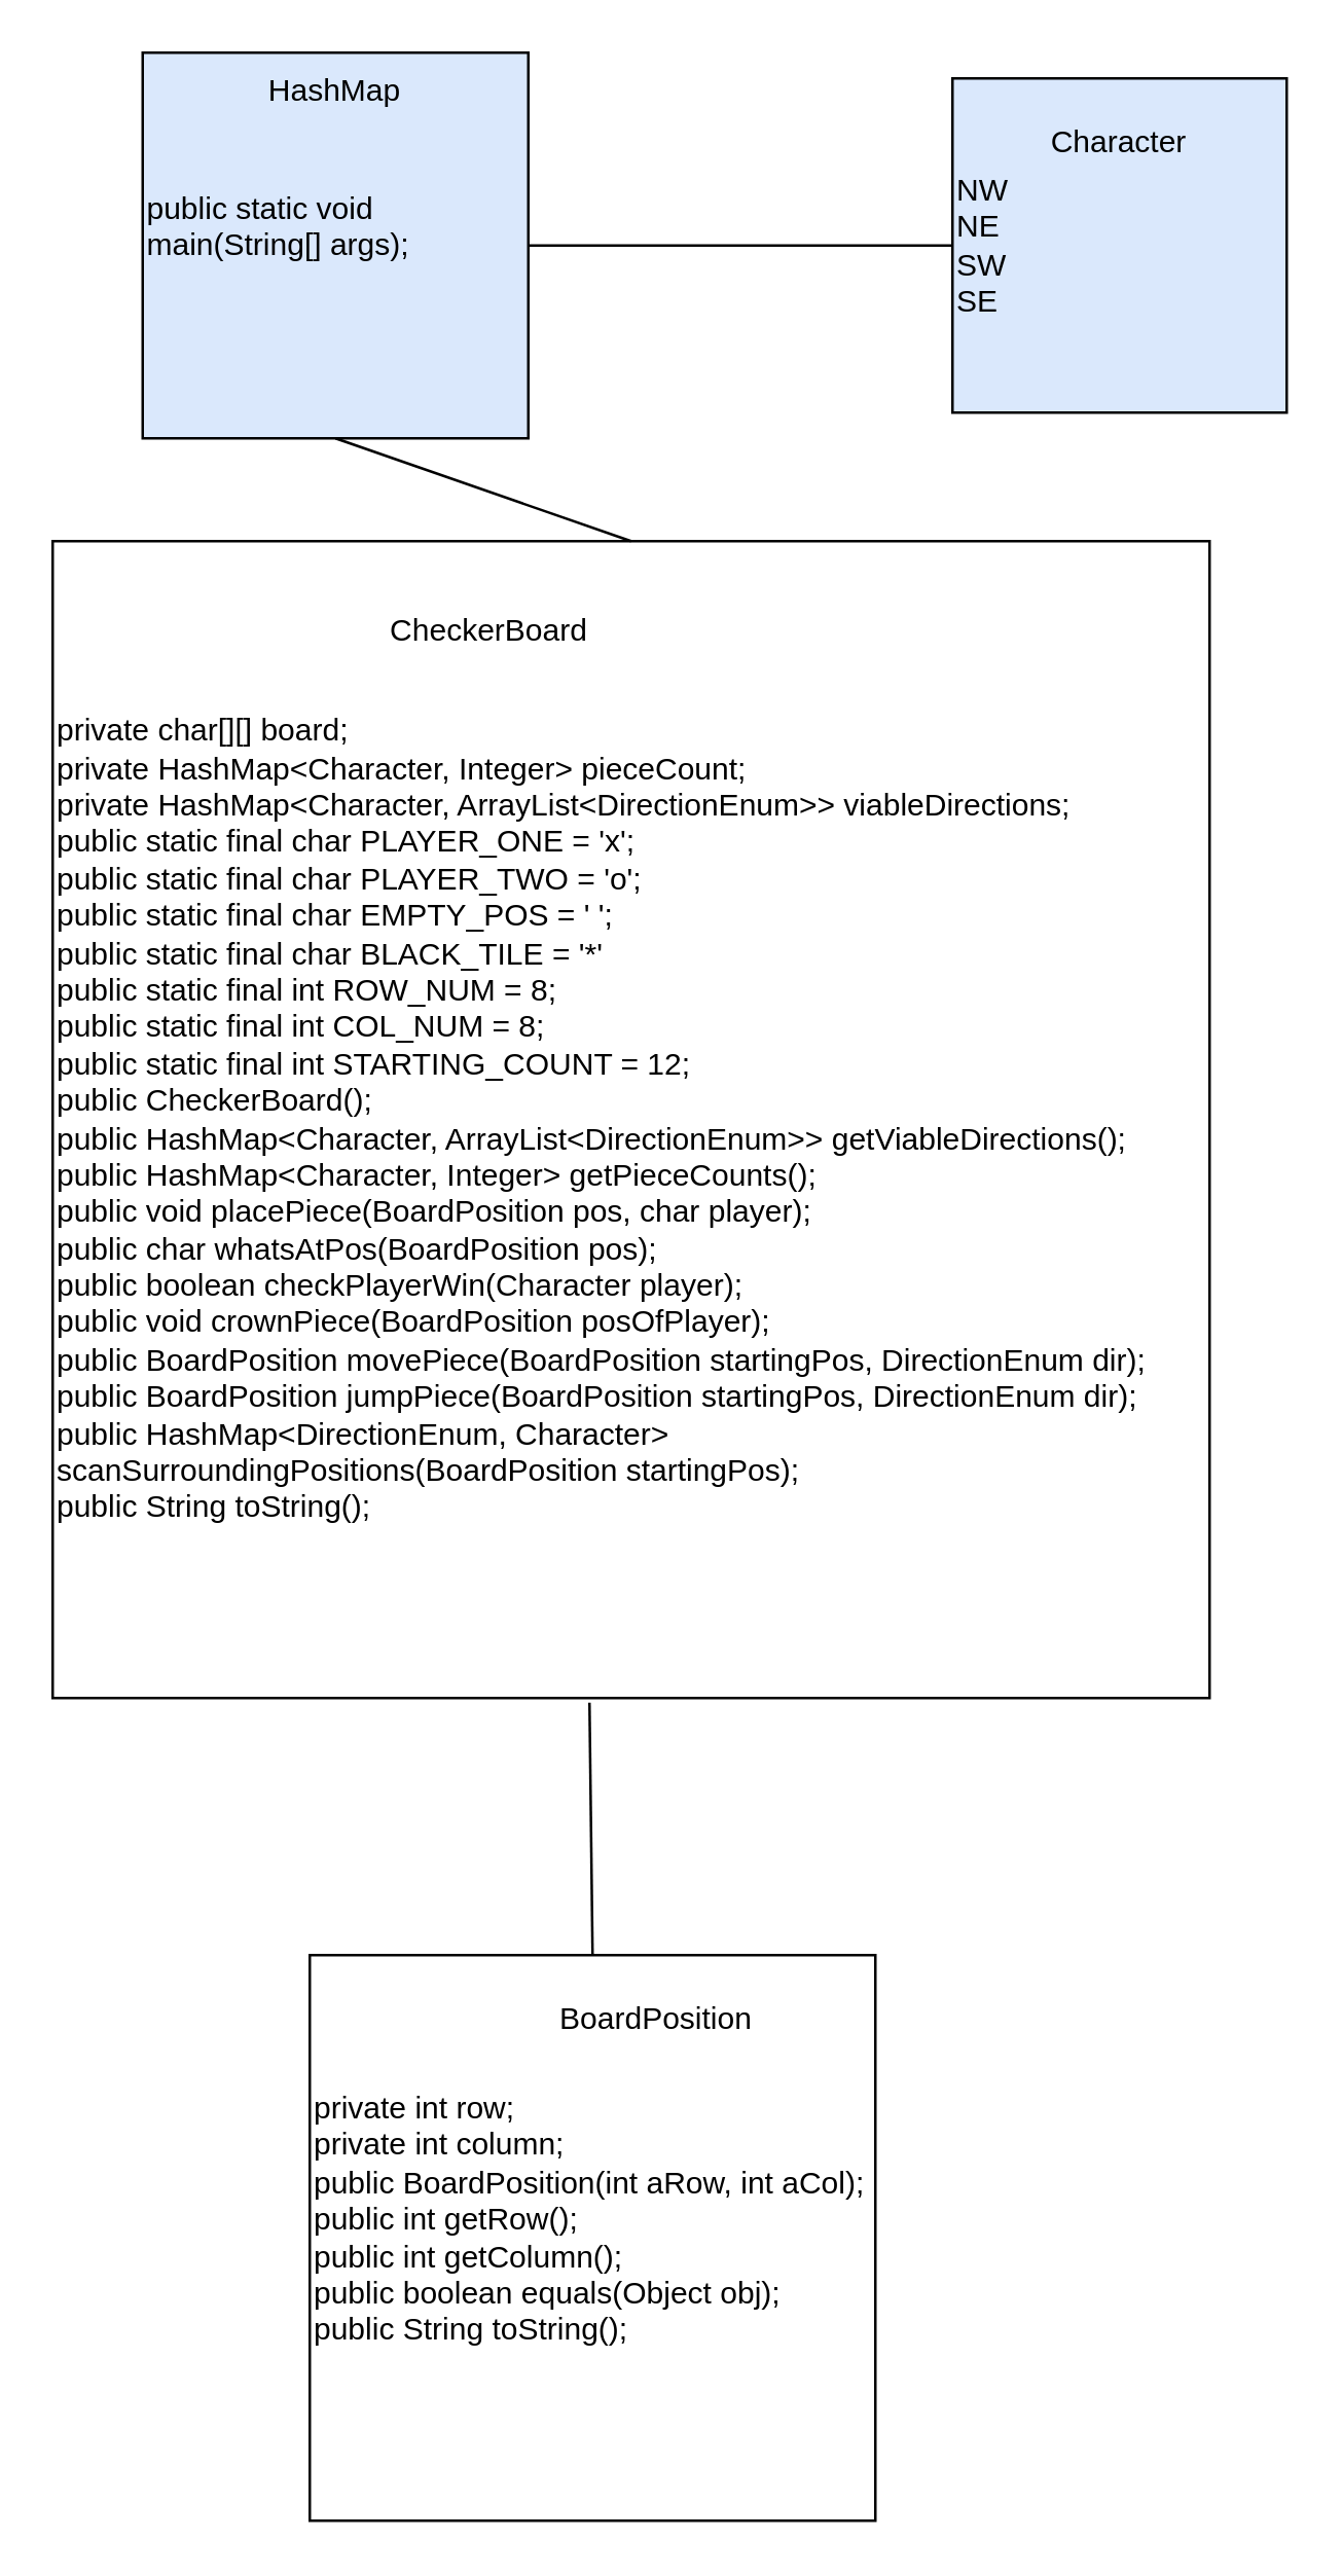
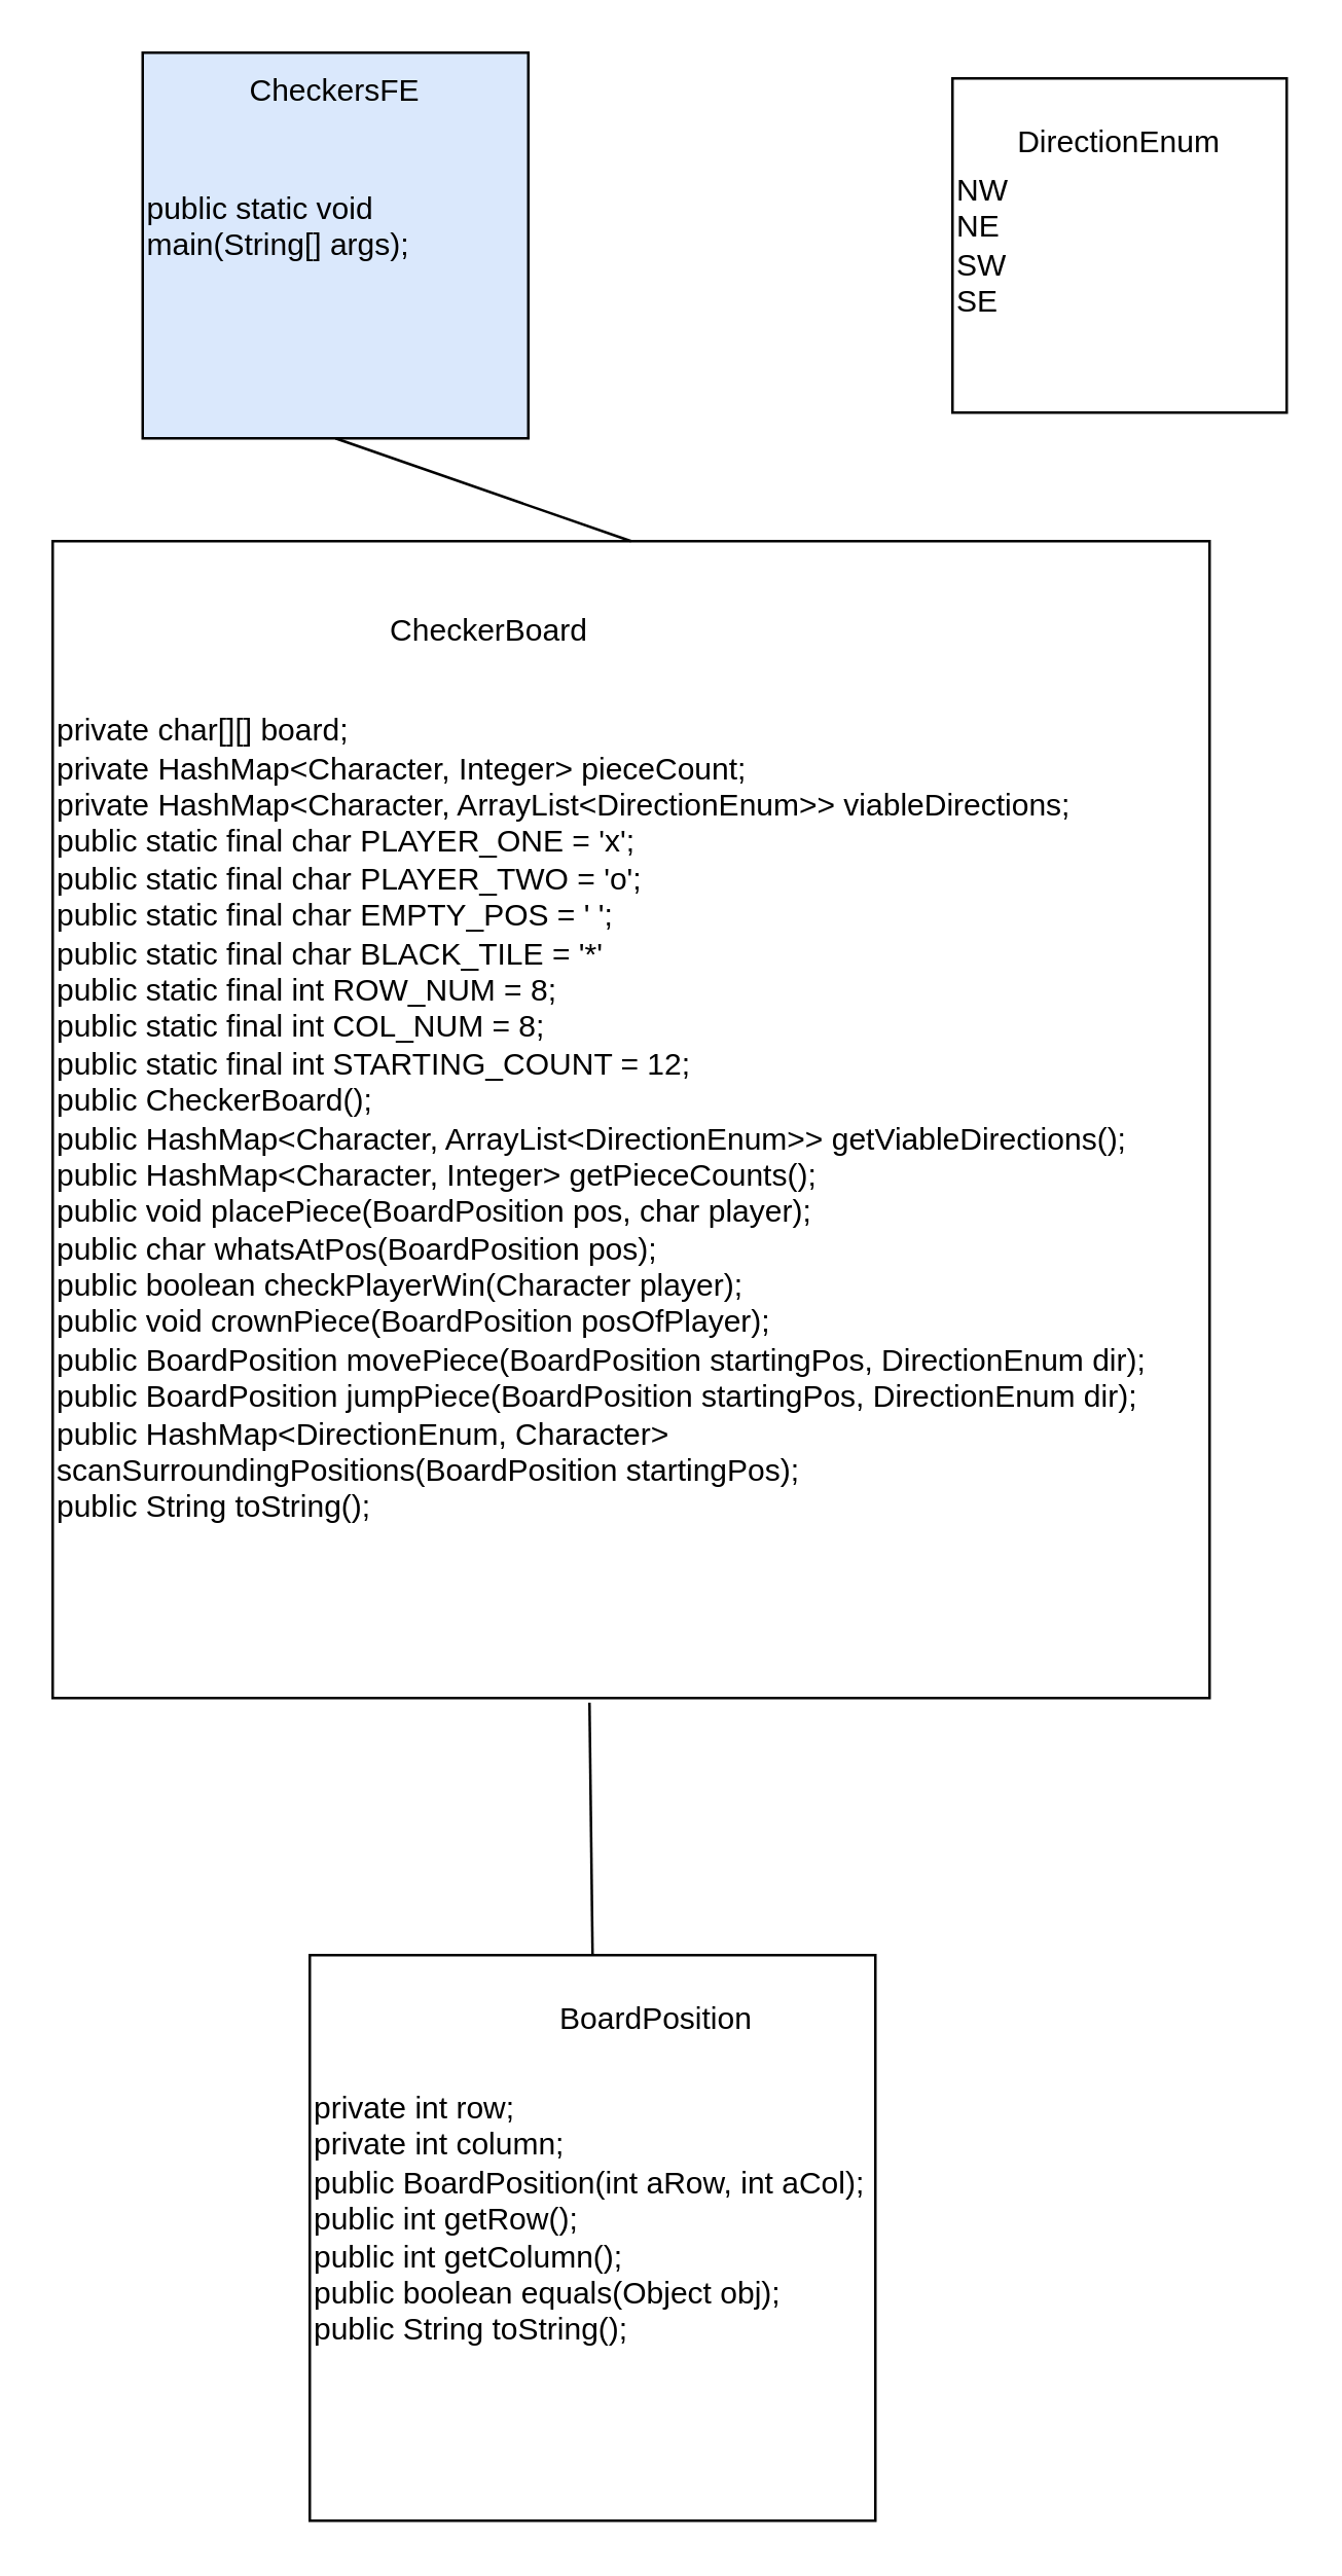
  <mxCell id="0" />
  <mxCell id="1" parent="0" />
  <mxCell id="2" value="public static void main(String[] args);&lt;div&gt;&lt;div&gt;&lt;div&gt;&lt;br&gt;&lt;/div&gt;&lt;/div&gt;&lt;/div&gt;" style="whiteSpace=wrap;html=1;aspect=fixed;labelPosition=center;verticalLabelPosition=middle;align=left;verticalAlign=middle;fillColor=#dae8fc;" parent="1" vertex="1"><mxGeometry x="55" y="20" width="150" height="150" as="geometry" /></mxCell>
  <mxCell id="3" value="&lt;div&gt;&lt;br&gt;&lt;/div&gt;&lt;div&gt;&lt;br&gt;&lt;/div&gt;&lt;div&gt;&lt;br&gt;&lt;/div&gt;&lt;div&gt;&lt;br&gt;&lt;/div&gt;&lt;div&gt;&lt;br&gt;&lt;/div&gt;&lt;div&gt;&lt;br&gt;&lt;/div&gt;private char[][] board;&lt;div&gt;private HashMap&amp;lt;Character, Integer&amp;gt; pieceCount;&lt;/div&gt;&lt;div&gt;private HashMap&amp;lt;Character, ArrayList&amp;lt;DirectionEnum&amp;gt;&amp;gt; viableDirections;&lt;/div&gt;&lt;div&gt;&lt;div&gt;public static final char PLAYER_ONE = 'x';&lt;/div&gt;&lt;div&gt;public static final char PLAYER_TWO = 'o';&lt;/div&gt;&lt;div&gt;public static final char EMPTY_POS = ' ';&lt;/div&gt;&lt;div&gt;public static final char BLACK_TILE = '*'&lt;/div&gt;&lt;/div&gt;&lt;div&gt;&lt;div&gt;public static final int ROW_NUM = 8;&lt;/div&gt;&lt;div&gt;public static final int COL_NUM = 8;&lt;/div&gt;&lt;div&gt;public static final int STARTING_COUNT = 12;&lt;/div&gt;&lt;/div&gt;&lt;div&gt;public CheckerBoard();&lt;/div&gt;&lt;div&gt;public HashMap&amp;lt;Character, ArrayList&amp;lt;DirectionEnum&amp;gt;&amp;gt; getViableDirections();&lt;/div&gt;&lt;div&gt;public HashMap&amp;lt;Character, Integer&amp;gt; getPieceCounts();&lt;/div&gt;&lt;div&gt;public void placePiece(BoardPosition pos, char player);&lt;/div&gt;&lt;div&gt;public char whatsAtPos(BoardPosition pos);&lt;/div&gt;&lt;div&gt;public boolean checkPlayerWin(Character player);&lt;/div&gt;&lt;div&gt;public void crownPiece(BoardPosition posOfPlayer);&lt;/div&gt;&lt;div&gt;public BoardPosition movePiece(BoardPosition startingPos, DirectionEnum dir);&lt;/div&gt;&lt;div&gt;public BoardPosition jumpPiece(BoardPosition startingPos, DirectionEnum dir);&lt;/div&gt;&lt;div&gt;public HashMap&amp;lt;DirectionEnum, Character&amp;gt; scanSurroundingPositions(BoardPosition startingPos);&lt;/div&gt;&lt;div&gt;public String toString();&lt;/div&gt;&lt;div&gt;&lt;br&gt;&lt;/div&gt;&lt;div&gt;&lt;br&gt;&lt;/div&gt;&lt;div&gt;&lt;br&gt;&lt;/div&gt;&lt;div&gt;&lt;br&gt;&lt;/div&gt;&lt;div&gt;&lt;br&gt;&lt;/div&gt;&lt;div&gt;&lt;br&gt;&lt;/div&gt;" style="whiteSpace=wrap;html=1;aspect=fixed;align=left;" parent="1" vertex="1"><mxGeometry x="20" y="210" width="450" height="450" as="geometry" /></mxCell>
  <mxCell id="4" value="private int row;&lt;div&gt;private int column;&lt;/div&gt;&lt;div&gt;public BoardPosition(int aRow, int aCol);&lt;/div&gt;&lt;div&gt;public int getRow();&lt;/div&gt;&lt;div&gt;public int getColumn();&lt;/div&gt;&lt;div&gt;public boolean equals(Object obj);&lt;/div&gt;&lt;div&gt;public String toString();&lt;/div&gt;&lt;div&gt;&lt;br&gt;&lt;/div&gt;" style="whiteSpace=wrap;html=1;aspect=fixed;align=left;" parent="1" vertex="1"><mxGeometry x="120" y="760" width="220" height="220" as="geometry" /></mxCell>
- <mxCell id="5" value="NW&lt;div&gt;NE&lt;br&gt;SW&lt;br&gt;SE&lt;/div&gt;" style="whiteSpace=wrap;html=1;aspect=fixed;align=left;fillColor=#dae8fc;" parent="1" vertex="1"><mxGeometry x="370" y="30" width="130" height="130" as="geometry" /></mxCell>
- <mxCell id="6" value="" style="endArrow=none;html=1;rounded=0;" parent="1" source="2" target="5" edge="1"><mxGeometry width="50" height="50" relative="1" as="geometry"><mxPoint x="240" y="100" as="sourcePoint" /><mxPoint x="320" y="100" as="targetPoint" /><Array as="points" /></mxGeometry></mxCell>
- <mxCell id="7" value="HashMap" style="text;strokeColor=none;align=center;fillColor=none;html=1;verticalAlign=middle;whiteSpace=wrap;rounded=0;" parent="1" vertex="1"><mxGeometry x="100" y="20" width="60" height="30" as="geometry" /></mxCell>
+ <mxCell id="5" value="NW&lt;div&gt;NE&lt;br&gt;SW&lt;br&gt;SE&lt;/div&gt;" style="whiteSpace=wrap;html=1;aspect=fixed;align=left;" parent="1" vertex="1"><mxGeometry x="370" y="30" width="130" height="130" as="geometry" /></mxCell>
+ <mxCell id="7" value="CheckersFE" style="text;strokeColor=none;align=center;fillColor=none;html=1;verticalAlign=middle;whiteSpace=wrap;rounded=0;" parent="1" vertex="1"><mxGeometry x="100" y="20" width="60" height="30" as="geometry" /></mxCell>
  <mxCell id="8" value="CheckerBoard" style="text;strokeColor=none;align=center;fillColor=none;html=1;verticalAlign=middle;whiteSpace=wrap;rounded=0;" parent="1" vertex="1"><mxGeometry x="160" y="230" width="60" height="30" as="geometry" /></mxCell>
  <mxCell id="9" value="BoardPosition" style="text;strokeColor=none;align=center;fillColor=none;html=1;verticalAlign=middle;whiteSpace=wrap;rounded=0;" parent="1" vertex="1"><mxGeometry x="225" y="770" width="60" height="30" as="geometry" /></mxCell>
- <mxCell id="10" value="Character" style="text;strokeColor=none;align=center;fillColor=none;html=1;verticalAlign=middle;whiteSpace=wrap;rounded=0;" parent="1" vertex="1"><mxGeometry x="405" y="40" width="60" height="30" as="geometry" /></mxCell>
+ <mxCell id="10" value="DirectionEnum" style="text;strokeColor=none;align=center;fillColor=none;html=1;verticalAlign=middle;whiteSpace=wrap;rounded=0;" parent="1" vertex="1"><mxGeometry x="405" y="40" width="60" height="30" as="geometry" /></mxCell>
  <mxCell id="11" value="" style="endArrow=none;html=1;rounded=0;exitX=0.5;exitY=0;exitDx=0;exitDy=0;entryX=0.464;entryY=1.004;entryDx=0;entryDy=0;entryPerimeter=0;" edge="1" parent="1" source="4" target="3"><mxGeometry width="50" height="50" relative="1" as="geometry"><mxPoint x="80" y="430" as="sourcePoint" /><mxPoint x="130" y="380" as="targetPoint" /></mxGeometry></mxCell>
  <mxCell id="12" value="" style="endArrow=none;html=1;rounded=0;exitX=0.5;exitY=0;exitDx=0;exitDy=0;" edge="1" parent="1" source="3"><mxGeometry width="50" height="50" relative="1" as="geometry"><mxPoint x="80" y="220" as="sourcePoint" /><mxPoint x="130" y="170" as="targetPoint" /></mxGeometry></mxCell>
